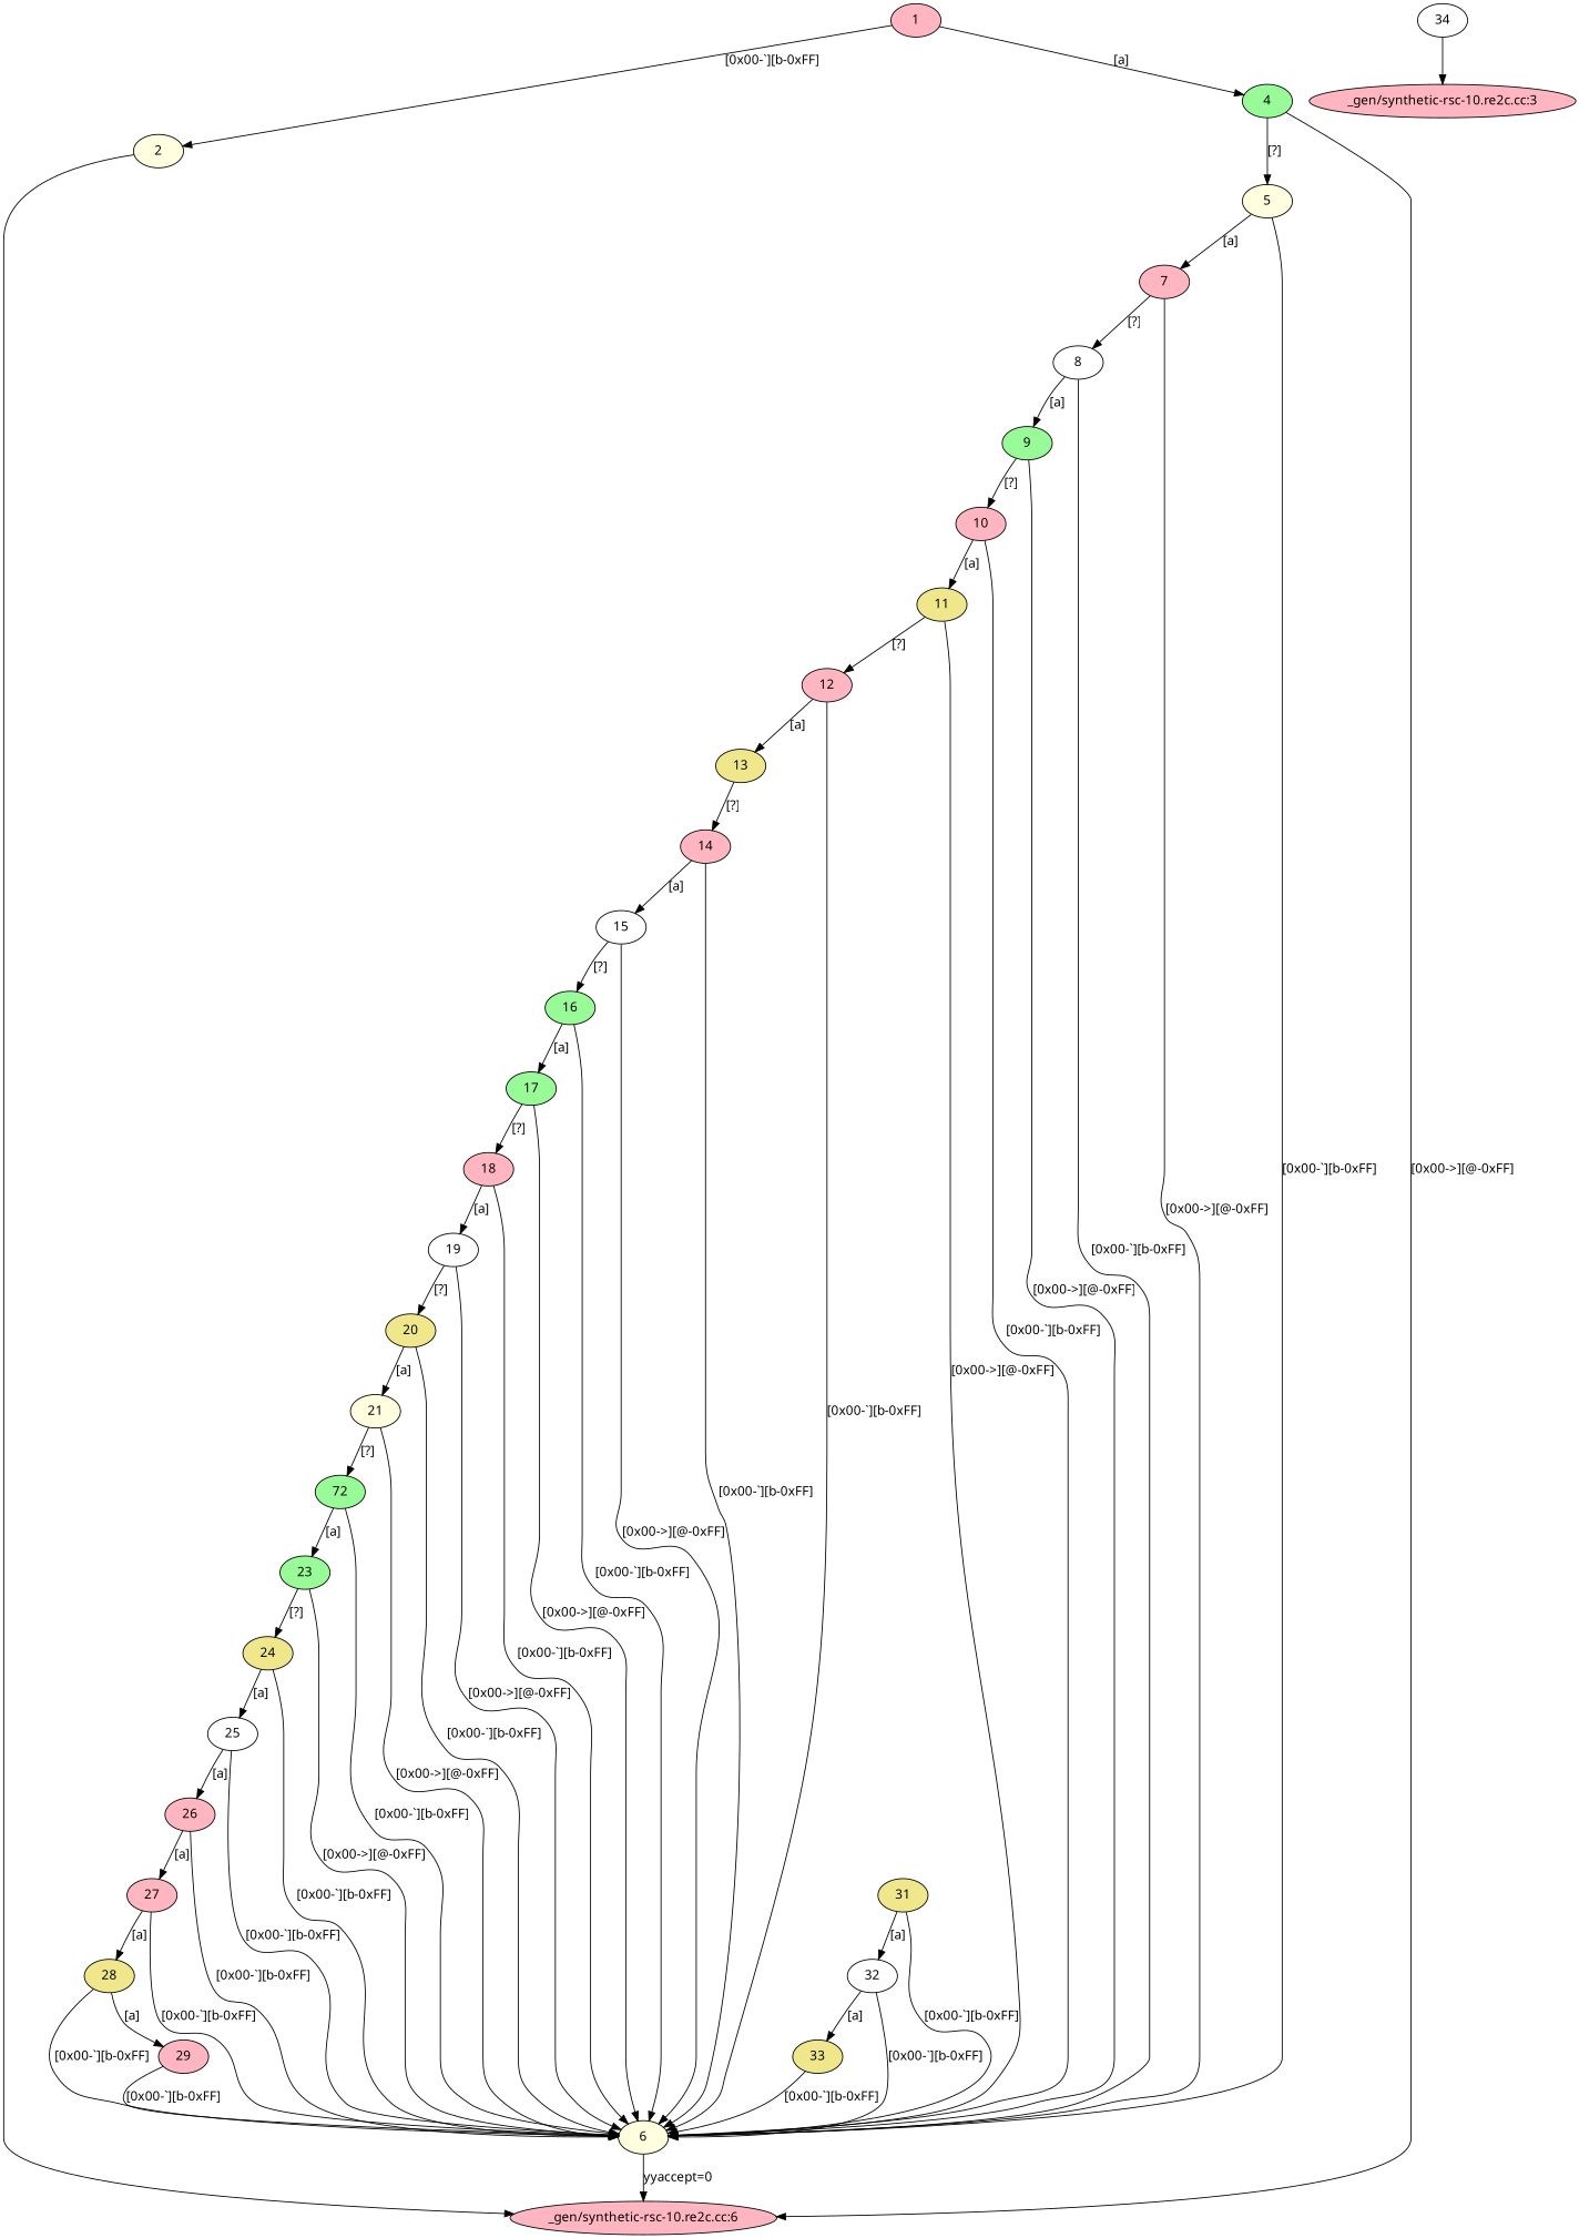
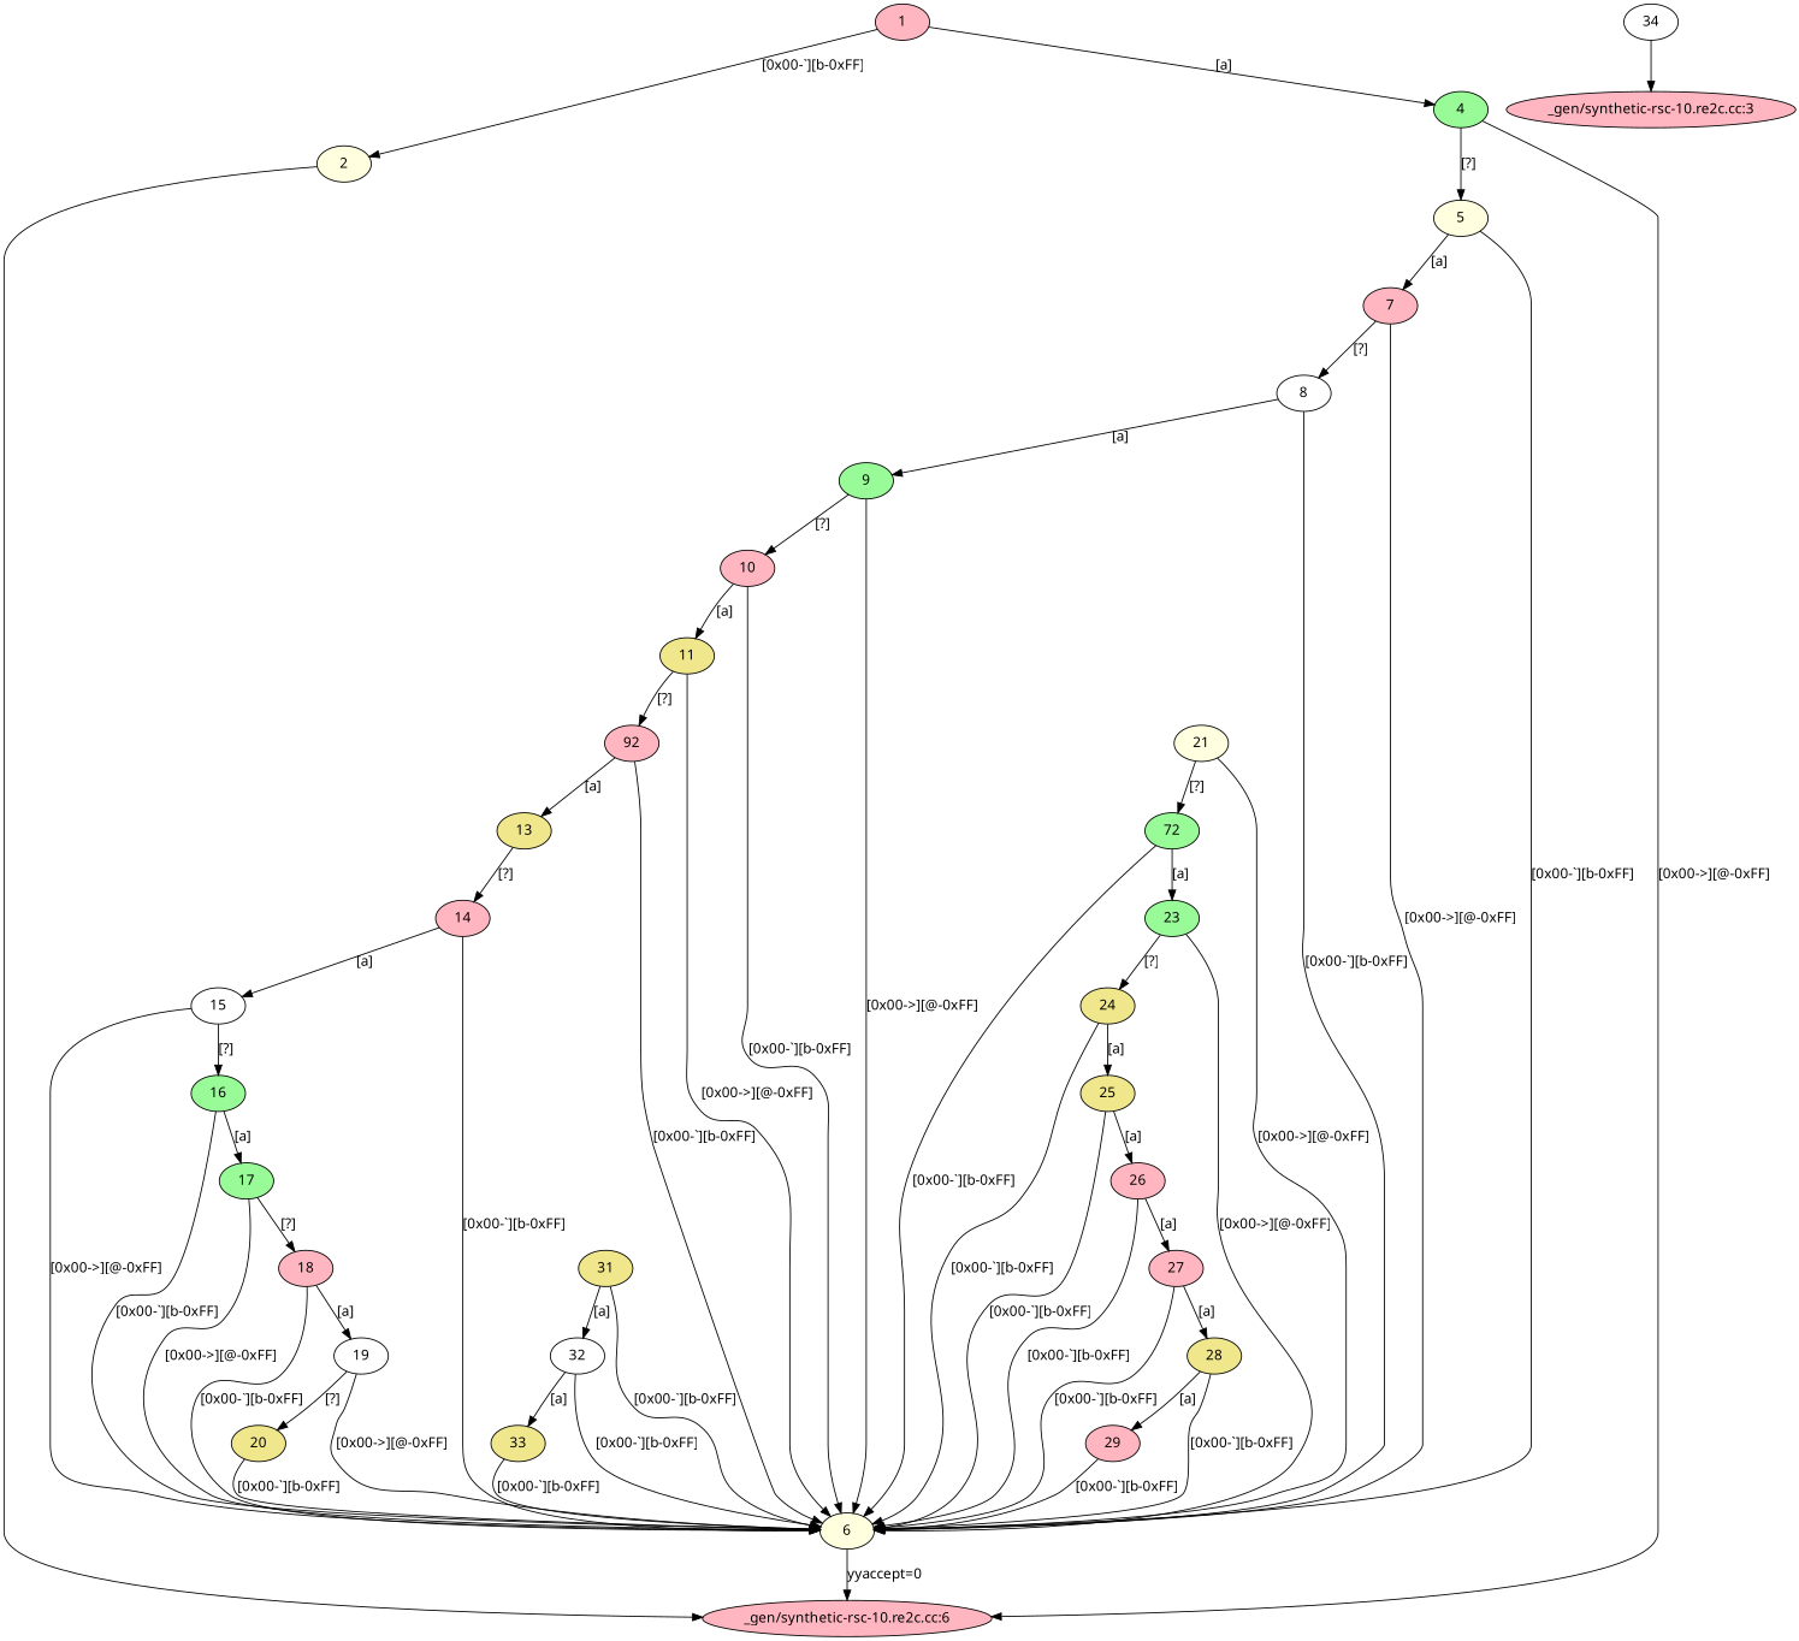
  digraph {
    fontname="Noto Sans"
    node [fillcolor=lightpink fontname="Noto Sans" style=filled]
    edge [fontname="Noto Sans"]
    2 [fillcolor=lightyellow]
    1
    4 [fillcolor=palegreen]
    n4 [label="_gen/synthetic-rsc-10.re2c.cc:6"]
    5 [fillcolor=lightyellow]
    6 [fillcolor=lightyellow]
    7
    8 [fillcolor=white]
    9 [fillcolor=palegreen]
    10
    11 [fillcolor=khaki]
-   12
+   12 [label=92]
    13 [fillcolor=khaki]
    14
    15 [fillcolor=white]
    16 [fillcolor=palegreen]
    17 [fillcolor=palegreen]
    18
    19 [fillcolor=white]
    20 [fillcolor=khaki]
    21 [fillcolor=lightyellow]
    n22 [fillcolor=palegreen label=72]
    23 [fillcolor=palegreen]
    24 [fillcolor=khaki]
-   25 [fillcolor=white]
+   25 [fillcolor=khaki]
    26
    27
    28 [fillcolor=khaki]
    29
    31 [fillcolor=khaki]
    32 [fillcolor=white]
    33 [fillcolor=khaki]
    34 [fillcolor=white]
    n34 [label="_gen/synthetic-rsc-10.re2c.cc:3"]
    2 -> n4
    1 -> 2 [label="[0x00-`][b-0xFF]"]
    1 -> 4 [label="[a]"]
    4 -> n4 [label="[0x00->][@-0xFF]"]
    4 -> 5 [label="[?]"]
    5 -> 6 [label="[0x00-`][b-0xFF]"]
    5 -> 7 [label="[a]"]
    6 -> n4 [label="yyaccept=0"]
    7 -> 6 [label="[0x00->][@-0xFF]"]
    7 -> 8 [label="[?]"]
    8 -> 6 [label="[0x00-`][b-0xFF]"]
    8 -> 9 [label="[a]"]
    9 -> 6 [label="[0x00->][@-0xFF]"]
    9 -> 10 [label="[?]"]
    10 -> 6 [label="[0x00-`][b-0xFF]"]
    10 -> 11 [label="[a]"]
    11 -> 6 [label="[0x00->][@-0xFF]"]
    11 -> 12 [label="[?]"]
    12 -> 6 [label="[0x00-`][b-0xFF]"]
    12 -> 13 [label="[a]"]
    13 -> 14 [label="[?]"]
    14 -> 6 [label="[0x00-`][b-0xFF]"]
    14 -> 15 [label="[a]"]
    15 -> 6 [label="[0x00->][@-0xFF]"]
    15 -> 16 [label="[?]"]
    16 -> 6 [label="[0x00-`][b-0xFF]"]
    16 -> 17 [label="[a]"]
    17 -> 6 [label="[0x00->][@-0xFF]"]
    17 -> 18 [label="[?]"]
    18 -> 6 [label="[0x00-`][b-0xFF]"]
    18 -> 19 [label="[a]"]
    19 -> 6 [label="[0x00->][@-0xFF]"]
    19 -> 20 [label="[?]"]
    20 -> 6 [label="[0x00-`][b-0xFF]"]
-   20 -> 21 [label="[a]"]
    21 -> 6 [label="[0x00->][@-0xFF]"]
    21 -> n22 [label="[?]"]
    n22 -> 6 [label="[0x00-`][b-0xFF]"]
    n22 -> 23 [label="[a]"]
    23 -> 6 [label="[0x00->][@-0xFF]"]
    23 -> 24 [label="[?]"]
    24 -> 6 [label="[0x00-`][b-0xFF]"]
    24 -> 25 [label="[a]"]
    25 -> 6 [label="[0x00-`][b-0xFF]"]
    25 -> 26 [label="[a]"]
    26 -> 6 [label="[0x00-`][b-0xFF]"]
    26 -> 27 [label="[a]"]
    27 -> 6 [label="[0x00-`][b-0xFF]"]
    27 -> 28 [label="[a]"]
    28 -> 6 [label="[0x00-`][b-0xFF]"]
    28 -> 29 [label="[a]"]
    29 -> 6 [label="[0x00-`][b-0xFF]"]
    31 -> 6 [label="[0x00-`][b-0xFF]"]
    31 -> 32 [label="[a]"]
    32 -> 6 [label="[0x00-`][b-0xFF]"]
    32 -> 33 [label="[a]"]
    33 -> 6 [label="[0x00-`][b-0xFF]"]
    34 -> n34
  }
